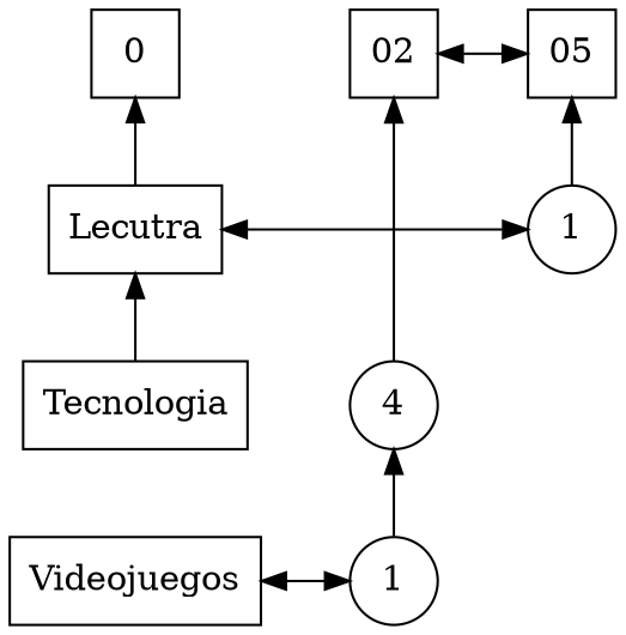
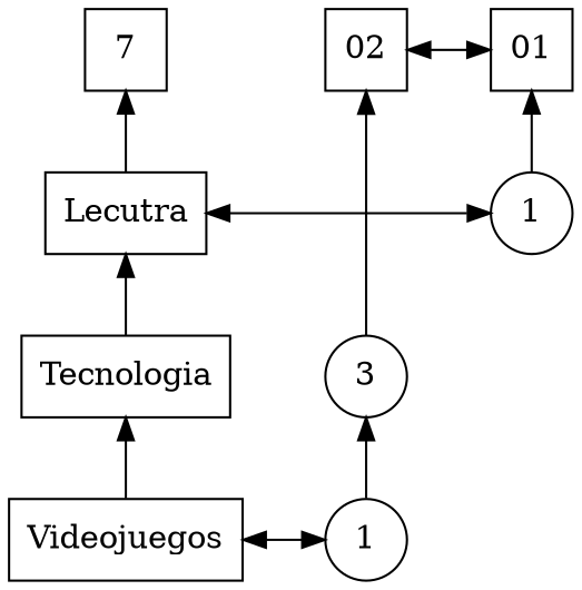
  digraph {
    dir=both
    nodesep=0.5
    rankdir=BT
    node [shape=rectangle]
-   n1 [height=0.5 label=0 width=0.5]
-   n2 [height=0.5 label=05 width=0.5]
+   n1 [height=0.5 label=7 width=0.5]
+   n2 [height=0.5 label=01 width=0.5]
    n3 [height=0.5 label=02 width=0.5]
    n4 [height=0.5 label=Tecnologia width=0.5]
-   n5 [height=0.5 label=4 shape=circle width=0.5]
+   n5 [height=0.5 label=3 shape=circle width=0.5]
    n6 [height=0.5 label=Videojuegos width=0.5]
    n7 [height=0.5 label=1 shape=circle width=0.5]
    n8 [height=0.5 label=Lecutra width=0.5]
    n9 [height=0.5 label=1 shape=circle width=0.5]
    subgraph sub_1 {
      rank=same
      n1
      n2
    }
    subgraph sub_2 {
      rank=same
      n2
      n3
    }
    subgraph sub_3 {
      rank=same
      n4
      n5
    }
    subgraph sub_4 {
      rank=same
      n6
      n7
    }
    subgraph sub_5 {
      rank=same
      n8
      n9
    }
    subgraph sub_6 {
      rank=same
      n2
      n3
    }
    n3 -> n2 [constraint=false dir=both]
    n4 -> n8
    n5 -> n3
+   n6 -> n4
    n7 -> n5
    n7 -> n6 [constraint=false dir=both]
    n8 -> n1
    n9 -> n2
    n9 -> n8 [constraint=false dir=both]
  }
